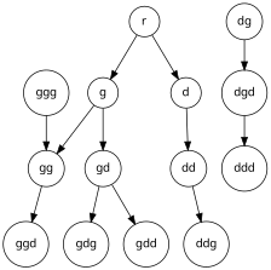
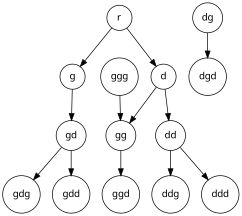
  digraph {
    node [fontname="DejaVu-Sans" shape=circle]
    r
    g
    d
    gg
    gd
    dd
    ggd
    gdg
    gdd
    dg
    dgd
    ddg
    ddd
    ggg
    r -> g
    r -> d
-   g -> gg
+   d -> gg
    g -> gd
    d -> dd
    gg -> ggd
    gd -> gdg
    gd -> gdd
    dd -> ddg
-   dgd -> ddd
+   dd -> ddd
    dg -> dgd
    ggg -> gg
  }
